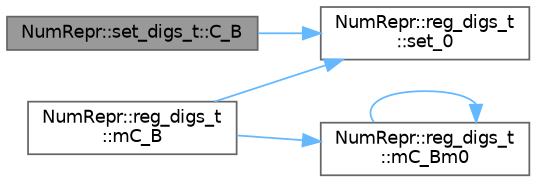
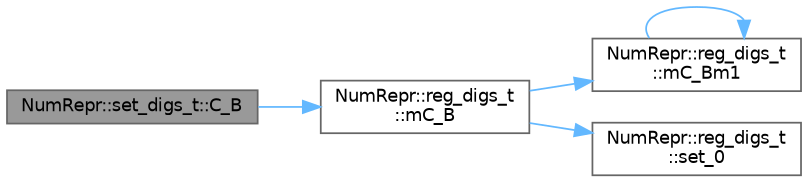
  digraph {
    rankdir=LR
    node [color=grey40 fillcolor=white fontname=Helvetica fontsize=10 shape=box style=filled]
    edge [color=steelblue1 fontname=Helvetica fontsize=10 labelfontname=Helvetica labelfontsize=10 style=solid]
    n1 [color=gray40 fillcolor=grey60 fontcolor=black height=0.2 label="NumRepr::set_digs_t::C_B" width=0.4]
    n2 [height=0.2 label="NumRepr::reg_digs_t\l::mC_B" width=0.4]
-   n3 [height=0.2 label="NumRepr::reg_digs_t\l::mC_Bm0" width=0.4]
+   n3 [height=0.2 label="NumRepr::reg_digs_t\l::mC_Bm1" width=0.4]
    n4 [height=0.2 label="NumRepr::reg_digs_t\l::set_0" width=0.4]
-   n1 -> n4
+   n1 -> n2
    n2 -> n3
    n2 -> n4
    n3 -> n3
  }
